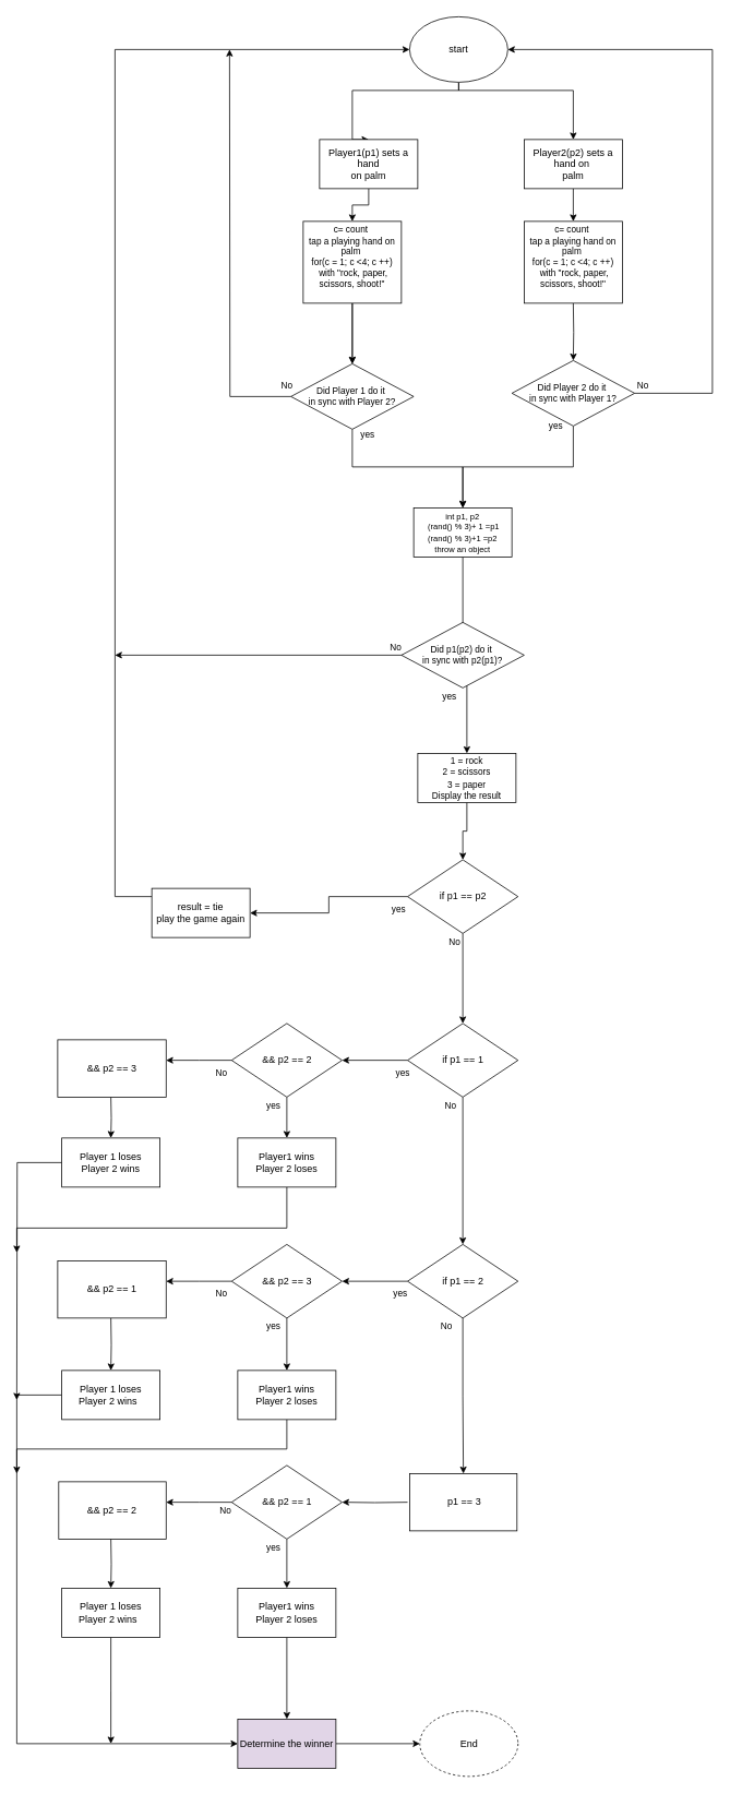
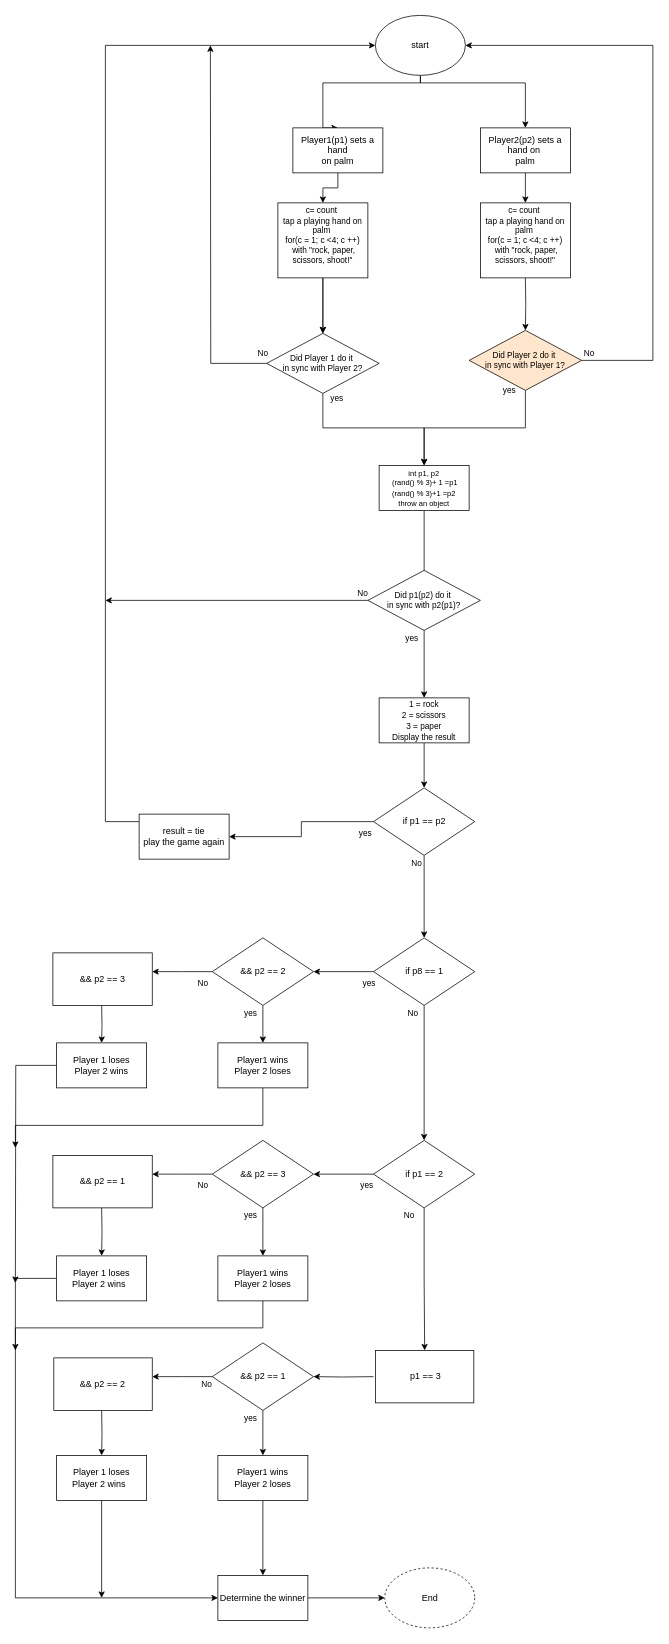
  <mxCell id="0" />
  <mxCell id="1" parent="0" />
  <mxCell id="2" style="edgeStyle=orthogonalEdgeStyle;rounded=0;orthogonalLoop=1;jettySize=auto;html=1;entryX=0.5;entryY=0;entryDx=0;entryDy=0;fontSize=11;" parent="1" source="4" target="6" edge="1"><mxGeometry relative="1" as="geometry"><Array as="points"><mxPoint x="560" y="110" /><mxPoint x="430" y="110" /></Array></mxGeometry></mxCell>
  <mxCell id="3" style="edgeStyle=orthogonalEdgeStyle;rounded=0;orthogonalLoop=1;jettySize=auto;html=1;fontSize=11;" parent="1" source="4" target="11" edge="1"><mxGeometry relative="1" as="geometry"><Array as="points"><mxPoint x="560" y="110" /><mxPoint x="700" y="110" /></Array></mxGeometry></mxCell>
  <mxCell id="4" value="start" style="ellipse;whiteSpace=wrap;html=1;" parent="1" vertex="1"><mxGeometry x="500" y="20" width="120" height="80" as="geometry" /></mxCell>
  <mxCell id="5" value="" style="edgeStyle=orthogonalEdgeStyle;rounded=0;orthogonalLoop=1;jettySize=auto;html=1;" parent="1" source="6" target="9" edge="1"><mxGeometry relative="1" as="geometry" /></mxCell>
  <mxCell id="6" value="Player1(p1) sets a hand&lt;br&gt;on palm" style="whiteSpace=wrap;html=1;" parent="1" vertex="1"><mxGeometry x="390" y="170" width="120" height="60" as="geometry" /></mxCell>
  <mxCell id="7" value="" style="edgeStyle=orthogonalEdgeStyle;rounded=0;orthogonalLoop=1;jettySize=auto;html=1;fontSize=11;" parent="1" source="9" target="15" edge="1"><mxGeometry relative="1" as="geometry" /></mxCell>
  <mxCell id="8" value="" style="edgeStyle=orthogonalEdgeStyle;rounded=0;orthogonalLoop=1;jettySize=auto;html=1;fontSize=11;" parent="1" source="9" target="15" edge="1"><mxGeometry relative="1" as="geometry" /></mxCell>
  <mxCell id="9" value="&lt;font style=&quot;font-size: 11px&quot;&gt;c= count&amp;nbsp;&lt;br style=&quot;font-size: 11px&quot;&gt;tap a playing hand on palm&amp;nbsp;&lt;br style=&quot;font-size: 11px&quot;&gt;for(c = 1; c &amp;lt;4; c ++)&lt;br style=&quot;font-size: 11px&quot;&gt;&amp;nbsp;with &quot;rock, paper, scissors, shoot!&quot;&lt;br&gt;&lt;br&gt;&lt;/font&gt;" style="whiteSpace=wrap;html=1;fontSize=11;" parent="1" vertex="1"><mxGeometry x="370" y="270" width="120" height="100" as="geometry" /></mxCell>
  <mxCell id="10" value="" style="edgeStyle=orthogonalEdgeStyle;rounded=0;orthogonalLoop=1;jettySize=auto;html=1;fontSize=11;" parent="1" source="11" target="86" edge="1"><mxGeometry relative="1" as="geometry" /></mxCell>
  <mxCell id="11" value="&lt;span&gt;Player2(p2) sets a hand on&amp;nbsp;&lt;/span&gt;&lt;br&gt;palm" style="whiteSpace=wrap;html=1;" parent="1" vertex="1"><mxGeometry x="640" y="170" width="120" height="60" as="geometry" /></mxCell>
  <mxCell id="12" value="" style="edgeStyle=orthogonalEdgeStyle;rounded=0;orthogonalLoop=1;jettySize=auto;html=1;fontSize=11;" parent="1" target="18" edge="1"><mxGeometry relative="1" as="geometry"><mxPoint x="700" y="370" as="sourcePoint" /></mxGeometry></mxCell>
  <mxCell id="13" value="" style="edgeStyle=orthogonalEdgeStyle;rounded=0;orthogonalLoop=1;jettySize=auto;html=1;fontSize=11;" parent="1" source="15" target="20" edge="1"><mxGeometry relative="1" as="geometry"><Array as="points"><mxPoint x="430" y="570" /><mxPoint x="565" y="570" /></Array></mxGeometry></mxCell>
  <mxCell id="14" style="edgeStyle=orthogonalEdgeStyle;rounded=0;orthogonalLoop=1;jettySize=auto;html=1;" parent="1" source="15" edge="1"><mxGeometry relative="1" as="geometry"><mxPoint x="280" y="60" as="targetPoint" /></mxGeometry></mxCell>
  <mxCell id="15" value="Did Player 1 do it&amp;nbsp;&lt;br style=&quot;font-size: 11px;&quot;&gt;in sync with Player 2?" style="rhombus;whiteSpace=wrap;html=1;fontSize=11;" parent="1" vertex="1"><mxGeometry x="355" y="444" width="150" height="80" as="geometry" /></mxCell>
  <mxCell id="16" style="edgeStyle=orthogonalEdgeStyle;rounded=0;orthogonalLoop=1;jettySize=auto;html=1;entryX=0.5;entryY=0;entryDx=0;entryDy=0;fontSize=11;" parent="1" source="18" target="20" edge="1"><mxGeometry relative="1" as="geometry" /></mxCell>
  <mxCell id="17" style="edgeStyle=orthogonalEdgeStyle;rounded=0;orthogonalLoop=1;jettySize=auto;html=1;entryX=1;entryY=0.5;entryDx=0;entryDy=0;" parent="1" source="18" target="4" edge="1"><mxGeometry relative="1" as="geometry"><Array as="points"><mxPoint x="870" y="480" /><mxPoint x="870" y="60" /></Array></mxGeometry></mxCell>
- <mxCell id="18" value="Did Player 2 do it&amp;nbsp;&lt;br style=&quot;font-size: 11px;&quot;&gt;in sync with Player 1?" style="rhombus;whiteSpace=wrap;html=1;fontSize=11;" parent="1" vertex="1"><mxGeometry x="625" y="440" width="150" height="80" as="geometry" /></mxCell>
+ <mxCell id="18" value="Did Player 2 do it&amp;nbsp;&lt;br style=&quot;font-size: 11px;&quot;&gt;in sync with Player 1?" style="rhombus;whiteSpace=wrap;html=1;fontSize=11;fillColor=#ffe6cc;" parent="1" vertex="1"><mxGeometry x="625" y="440" width="150" height="80" as="geometry" /></mxCell>
  <mxCell id="19" value="" style="edgeStyle=orthogonalEdgeStyle;rounded=0;orthogonalLoop=1;jettySize=auto;html=1;" parent="1" source="20" target="22" edge="1"><mxGeometry relative="1" as="geometry" /></mxCell>
  <mxCell id="20" value="&lt;font style=&quot;font-size: 10px&quot;&gt;int p1, p2&lt;br&gt;&amp;nbsp;(rand() % 3)+ 1 =p1&lt;br&gt;(rand() % 3)+1 =p2&lt;br&gt;throw an object&lt;/font&gt;" style="whiteSpace=wrap;html=1;fontSize=11;" parent="1" vertex="1"><mxGeometry x="505" y="620" width="120" height="60" as="geometry" /></mxCell>
  <mxCell id="21" value="" style="edgeStyle=orthogonalEdgeStyle;rounded=0;orthogonalLoop=1;jettySize=auto;html=1;" parent="1" source="22" target="25" edge="1"><mxGeometry relative="1" as="geometry" /></mxCell>
- <mxCell id="22" value="&lt;font style=&quot;font-size: 11px&quot;&gt;1 = rock&lt;br&gt;2 = scissors&lt;br&gt;3 = paper&lt;br&gt;Display the result&lt;/font&gt;" style="whiteSpace=wrap;html=1;" parent="1" vertex="1"><mxGeometry x="510" y="920" width="120" height="60" as="geometry" /></mxCell>
+ <mxCell id="22" value="&lt;font style=&quot;font-size: 11px&quot;&gt;1 = rock&lt;br&gt;2 = scissors&lt;br&gt;3 = paper&lt;br&gt;Display the result&lt;/font&gt;" style="whiteSpace=wrap;html=1;" parent="1" vertex="1"><mxGeometry x="505" y="930" width="120" height="60" as="geometry" /></mxCell>
  <mxCell id="23" value="" style="edgeStyle=orthogonalEdgeStyle;rounded=0;orthogonalLoop=1;jettySize=auto;html=1;" parent="1" source="25" target="27" edge="1"><mxGeometry relative="1" as="geometry" /></mxCell>
  <mxCell id="24" value="" style="edgeStyle=orthogonalEdgeStyle;rounded=0;orthogonalLoop=1;jettySize=auto;html=1;" parent="1" source="25" target="30" edge="1"><mxGeometry relative="1" as="geometry" /></mxCell>
  <mxCell id="25" value="if p1 == p2" style="rhombus;whiteSpace=wrap;html=1;" parent="1" vertex="1"><mxGeometry x="497.5" y="1050" width="135" height="90" as="geometry" /></mxCell>
  <mxCell id="26" style="edgeStyle=orthogonalEdgeStyle;rounded=0;orthogonalLoop=1;jettySize=auto;html=1;entryX=0;entryY=0.5;entryDx=0;entryDy=0;" parent="1" source="27" target="4" edge="1"><mxGeometry relative="1" as="geometry"><Array as="points"><mxPoint x="140" y="1095" /><mxPoint x="140" y="60" /></Array></mxGeometry></mxCell>
  <mxCell id="27" value="result = tie&lt;br&gt;play the game again" style="whiteSpace=wrap;html=1;" parent="1" vertex="1"><mxGeometry x="185" y="1085" width="120" height="60" as="geometry" /></mxCell>
  <mxCell id="28" value="" style="edgeStyle=orthogonalEdgeStyle;rounded=0;orthogonalLoop=1;jettySize=auto;html=1;" parent="1" source="30" target="33" edge="1"><mxGeometry relative="1" as="geometry" /></mxCell>
  <mxCell id="29" value="" style="edgeStyle=orthogonalEdgeStyle;rounded=0;orthogonalLoop=1;jettySize=auto;html=1;fontSize=11;" parent="1" source="30" target="41" edge="1"><mxGeometry relative="1" as="geometry" /></mxCell>
- <mxCell id="30" value="if p1 == 1" style="rhombus;whiteSpace=wrap;html=1;" parent="1" vertex="1"><mxGeometry x="497.5" y="1250" width="135" height="90" as="geometry" /></mxCell>
+ <mxCell id="30" value="if p8 == 1" style="rhombus;whiteSpace=wrap;html=1;" parent="1" vertex="1"><mxGeometry x="497.5" y="1250" width="135" height="90" as="geometry" /></mxCell>
  <mxCell id="31" value="" style="edgeStyle=orthogonalEdgeStyle;rounded=0;orthogonalLoop=1;jettySize=auto;html=1;fontSize=11;" parent="1" source="33" target="46" edge="1"><mxGeometry relative="1" as="geometry" /></mxCell>
  <mxCell id="32" style="edgeStyle=orthogonalEdgeStyle;rounded=0;orthogonalLoop=1;jettySize=auto;html=1;fontSize=11;" parent="1" source="33" target="84" edge="1"><mxGeometry relative="1" as="geometry" /></mxCell>
  <mxCell id="33" value="&lt;span&gt;if p1 == 2&lt;/span&gt;" style="rhombus;whiteSpace=wrap;html=1;" parent="1" vertex="1"><mxGeometry x="497.5" y="1520" width="135" height="90" as="geometry" /></mxCell>
  <mxCell id="34" value="" style="edgeStyle=orthogonalEdgeStyle;rounded=0;orthogonalLoop=1;jettySize=auto;html=1;" parent="1" source="35" target="36" edge="1"><mxGeometry relative="1" as="geometry" /></mxCell>
- <mxCell id="35" value="Determine the winner" style="whiteSpace=wrap;html=1;fillColor=#e1d5e7;" parent="1" vertex="1"><mxGeometry x="290" y="2100" width="120" height="60" as="geometry" /></mxCell>
+ <mxCell id="35" value="Determine the winner" style="whiteSpace=wrap;html=1;" parent="1" vertex="1"><mxGeometry x="290" y="2100" width="120" height="60" as="geometry" /></mxCell>
  <mxCell id="36" value="End" style="ellipse;whiteSpace=wrap;html=1;dashed=1;" parent="1" vertex="1"><mxGeometry x="512.5" y="2090" width="120" height="80" as="geometry" /></mxCell>
  <mxCell id="37" style="edgeStyle=orthogonalEdgeStyle;rounded=0;orthogonalLoop=1;jettySize=auto;html=1;fontSize=11;" parent="1" source="38" edge="1"><mxGeometry relative="1" as="geometry"><mxPoint x="140" y="800" as="targetPoint" /></mxGeometry></mxCell>
  <mxCell id="38" value="Did p1(p2) do it&amp;nbsp;&lt;br style=&quot;font-size: 11px&quot;&gt;in sync with p2(p1)?" style="rhombus;whiteSpace=wrap;html=1;fontSize=11;" parent="1" vertex="1"><mxGeometry x="490" y="760" width="150" height="80" as="geometry" /></mxCell>
  <mxCell id="39" value="" style="edgeStyle=orthogonalEdgeStyle;rounded=0;orthogonalLoop=1;jettySize=auto;html=1;fontSize=11;" parent="1" source="41" edge="1"><mxGeometry relative="1" as="geometry"><mxPoint x="202.5" y="1295" as="targetPoint" /></mxGeometry></mxCell>
  <mxCell id="40" value="" style="edgeStyle=orthogonalEdgeStyle;rounded=0;orthogonalLoop=1;jettySize=auto;html=1;fontSize=11;" parent="1" source="41" target="49" edge="1"><mxGeometry relative="1" as="geometry" /></mxCell>
  <mxCell id="41" value="&amp;amp;&amp;amp; p2 == 2" style="rhombus;whiteSpace=wrap;html=1;" parent="1" vertex="1"><mxGeometry x="282.5" y="1250" width="135" height="90" as="geometry" /></mxCell>
  <mxCell id="42" value="" style="edgeStyle=orthogonalEdgeStyle;rounded=0;orthogonalLoop=1;jettySize=auto;html=1;fontSize=11;" parent="1" target="51" edge="1"><mxGeometry relative="1" as="geometry"><mxPoint x="135" y="1340" as="sourcePoint" /></mxGeometry></mxCell>
  <mxCell id="43" value="" style="edgeStyle=orthogonalEdgeStyle;rounded=0;orthogonalLoop=1;jettySize=auto;html=1;fontSize=11;" parent="1" target="58" edge="1"><mxGeometry relative="1" as="geometry"><mxPoint x="497.5" y="1835" as="sourcePoint" /></mxGeometry></mxCell>
  <mxCell id="44" value="" style="edgeStyle=orthogonalEdgeStyle;rounded=0;orthogonalLoop=1;jettySize=auto;html=1;fontSize=11;" parent="1" source="46" edge="1"><mxGeometry relative="1" as="geometry"><mxPoint x="202.5" y="1565" as="targetPoint" /></mxGeometry></mxCell>
  <mxCell id="45" value="" style="edgeStyle=orthogonalEdgeStyle;rounded=0;orthogonalLoop=1;jettySize=auto;html=1;fontSize=11;" parent="1" source="46" target="53" edge="1"><mxGeometry relative="1" as="geometry" /></mxCell>
  <mxCell id="46" value="&lt;span&gt;&amp;amp;&amp;amp; p2 == 3&lt;/span&gt;" style="rhombus;whiteSpace=wrap;html=1;" parent="1" vertex="1"><mxGeometry x="282.5" y="1520" width="135" height="90" as="geometry" /></mxCell>
  <mxCell id="47" value="" style="edgeStyle=orthogonalEdgeStyle;rounded=0;orthogonalLoop=1;jettySize=auto;html=1;fontSize=11;" parent="1" target="55" edge="1"><mxGeometry relative="1" as="geometry"><mxPoint x="135" y="1610" as="sourcePoint" /></mxGeometry></mxCell>
  <mxCell id="48" style="edgeStyle=orthogonalEdgeStyle;rounded=0;orthogonalLoop=1;jettySize=auto;html=1;fontSize=11;" parent="1" source="49" edge="1"><mxGeometry relative="1" as="geometry"><mxPoint x="20" y="1530" as="targetPoint" /><Array as="points"><mxPoint x="350" y="1500" /><mxPoint x="20" y="1500" /></Array></mxGeometry></mxCell>
  <mxCell id="49" value="Player1 wins&lt;br&gt;Player 2 loses" style="whiteSpace=wrap;html=1;" parent="1" vertex="1"><mxGeometry x="290" y="1390" width="120" height="60" as="geometry" /></mxCell>
  <mxCell id="50" style="edgeStyle=orthogonalEdgeStyle;rounded=0;orthogonalLoop=1;jettySize=auto;html=1;fontSize=11;" parent="1" source="51" edge="1"><mxGeometry relative="1" as="geometry"><mxPoint x="20" y="1710" as="targetPoint" /></mxGeometry></mxCell>
  <mxCell id="51" value="Player 1 loses&lt;br&gt;Player 2 wins" style="whiteSpace=wrap;html=1;" parent="1" vertex="1"><mxGeometry x="75" y="1390" width="120" height="60" as="geometry" /></mxCell>
  <mxCell id="52" style="edgeStyle=orthogonalEdgeStyle;rounded=0;orthogonalLoop=1;jettySize=auto;html=1;fontSize=11;" parent="1" source="53" edge="1"><mxGeometry relative="1" as="geometry"><mxPoint x="20" y="1800" as="targetPoint" /><Array as="points"><mxPoint x="350" y="1770" /><mxPoint x="20" y="1770" /></Array></mxGeometry></mxCell>
  <mxCell id="53" value="&lt;span&gt;Player1 wins&lt;/span&gt;&lt;br&gt;&lt;span&gt;Player 2 loses&lt;/span&gt;" style="whiteSpace=wrap;html=1;" parent="1" vertex="1"><mxGeometry x="290" y="1674" width="120" height="60" as="geometry" /></mxCell>
  <mxCell id="54" style="edgeStyle=orthogonalEdgeStyle;rounded=0;orthogonalLoop=1;jettySize=auto;html=1;fontSize=11;entryX=0;entryY=0.5;entryDx=0;entryDy=0;" parent="1" source="55" target="35" edge="1"><mxGeometry relative="1" as="geometry"><mxPoint x="150" y="2130" as="targetPoint" /><Array as="points"><mxPoint x="20" y="1704" /><mxPoint x="20" y="2130" /></Array></mxGeometry></mxCell>
  <mxCell id="55" value="&lt;span&gt;Player 1 loses&lt;/span&gt;&lt;br&gt;&lt;span&gt;Player 2 wins&amp;nbsp;&amp;nbsp;&lt;/span&gt;" style="whiteSpace=wrap;html=1;" parent="1" vertex="1"><mxGeometry x="75" y="1674" width="120" height="60" as="geometry" /></mxCell>
  <mxCell id="56" value="" style="edgeStyle=orthogonalEdgeStyle;rounded=0;orthogonalLoop=1;jettySize=auto;html=1;fontSize=11;" parent="1" source="58" edge="1"><mxGeometry relative="1" as="geometry"><mxPoint x="202.5" y="1835" as="targetPoint" /></mxGeometry></mxCell>
  <mxCell id="57" value="" style="edgeStyle=orthogonalEdgeStyle;rounded=0;orthogonalLoop=1;jettySize=auto;html=1;fontSize=11;" parent="1" source="58" target="61" edge="1"><mxGeometry relative="1" as="geometry" /></mxCell>
  <mxCell id="58" value="&amp;amp;&amp;amp; p2 == 1" style="rhombus;whiteSpace=wrap;html=1;" parent="1" vertex="1"><mxGeometry x="282.5" y="1790" width="135" height="90" as="geometry" /></mxCell>
  <mxCell id="59" value="" style="edgeStyle=orthogonalEdgeStyle;rounded=0;orthogonalLoop=1;jettySize=auto;html=1;fontSize=11;" parent="1" target="63" edge="1"><mxGeometry relative="1" as="geometry"><mxPoint x="135" y="1880" as="sourcePoint" /></mxGeometry></mxCell>
  <mxCell id="60" style="edgeStyle=orthogonalEdgeStyle;rounded=0;orthogonalLoop=1;jettySize=auto;html=1;entryX=0.5;entryY=0;entryDx=0;entryDy=0;fontSize=11;" parent="1" source="61" target="35" edge="1"><mxGeometry relative="1" as="geometry" /></mxCell>
  <mxCell id="61" value="&lt;span&gt;Player1 wins&lt;/span&gt;&lt;br&gt;&lt;span&gt;Player 2 loses&lt;/span&gt;" style="whiteSpace=wrap;html=1;" parent="1" vertex="1"><mxGeometry x="290" y="1940" width="120" height="60" as="geometry" /></mxCell>
  <mxCell id="62" style="edgeStyle=orthogonalEdgeStyle;rounded=0;orthogonalLoop=1;jettySize=auto;html=1;fontSize=11;" parent="1" source="63" edge="1"><mxGeometry relative="1" as="geometry"><mxPoint x="135" y="2130" as="targetPoint" /></mxGeometry></mxCell>
  <mxCell id="63" value="&lt;span&gt;Player 1 loses&lt;/span&gt;&lt;br&gt;&lt;span&gt;Player 2 wins&amp;nbsp;&amp;nbsp;&lt;/span&gt;" style="whiteSpace=wrap;html=1;" parent="1" vertex="1"><mxGeometry x="75" y="1940" width="120" height="60" as="geometry" /></mxCell>
  <mxCell id="64" value="yes&amp;nbsp;" style="text;html=1;align=center;verticalAlign=middle;resizable=0;points=[];autosize=1;fontSize=11;" parent="1" vertex="1"><mxGeometry x="430" y="520" width="40" height="20" as="geometry" /></mxCell>
  <mxCell id="65" value="yes&amp;nbsp;" style="text;html=1;align=center;verticalAlign=middle;resizable=0;points=[];autosize=1;fontSize=11;" parent="1" vertex="1"><mxGeometry x="660" y="510" width="40" height="20" as="geometry" /></mxCell>
  <mxCell id="66" value="No" style="text;html=1;align=center;verticalAlign=middle;resizable=0;points=[];autosize=1;fontSize=11;" parent="1" vertex="1"><mxGeometry x="335" y="460" width="30" height="20" as="geometry" /></mxCell>
  <mxCell id="67" value="No" style="text;html=1;align=center;verticalAlign=middle;resizable=0;points=[];autosize=1;fontSize=11;" parent="1" vertex="1"><mxGeometry x="770" y="460" width="30" height="20" as="geometry" /></mxCell>
  <mxCell id="68" value="yes&amp;nbsp;" style="text;html=1;align=center;verticalAlign=middle;resizable=0;points=[];autosize=1;fontSize=11;" parent="1" vertex="1"><mxGeometry x="530" y="840" width="40" height="20" as="geometry" /></mxCell>
  <mxCell id="69" value="No" style="text;html=1;align=center;verticalAlign=middle;resizable=0;points=[];autosize=1;fontSize=11;" parent="1" vertex="1"><mxGeometry x="467.5" y="780" width="30" height="20" as="geometry" /></mxCell>
  <mxCell id="70" value="yes&amp;nbsp;" style="text;html=1;align=center;verticalAlign=middle;resizable=0;points=[];autosize=1;fontSize=11;" parent="1" vertex="1"><mxGeometry x="467.5" y="1100" width="40" height="20" as="geometry" /></mxCell>
  <mxCell id="71" value="No" style="text;html=1;align=center;verticalAlign=middle;resizable=0;points=[];autosize=1;fontSize=11;" parent="1" vertex="1"><mxGeometry x="540" y="1140" width="30" height="20" as="geometry" /></mxCell>
  <mxCell id="72" value="No" style="text;html=1;align=center;verticalAlign=middle;resizable=0;points=[];autosize=1;fontSize=11;" parent="1" vertex="1"><mxGeometry x="535" y="1340" width="30" height="20" as="geometry" /></mxCell>
  <mxCell id="73" value="yes&amp;nbsp;" style="text;html=1;align=center;verticalAlign=middle;resizable=0;points=[];autosize=1;fontSize=11;" parent="1" vertex="1"><mxGeometry x="472.5" y="1300" width="40" height="20" as="geometry" /></mxCell>
  <mxCell id="74" value="yes&amp;nbsp;" style="text;html=1;align=center;verticalAlign=middle;resizable=0;points=[];autosize=1;fontSize=11;" parent="1" vertex="1"><mxGeometry x="315" y="1340" width="40" height="20" as="geometry" /></mxCell>
  <mxCell id="75" value="No" style="text;html=1;align=center;verticalAlign=middle;resizable=0;points=[];autosize=1;fontSize=11;" parent="1" vertex="1"><mxGeometry x="255" y="1300" width="30" height="20" as="geometry" /></mxCell>
  <mxCell id="76" value="No" style="text;html=1;align=center;verticalAlign=middle;resizable=0;points=[];autosize=1;fontSize=11;" parent="1" vertex="1"><mxGeometry x="530" y="1610" width="30" height="20" as="geometry" /></mxCell>
  <mxCell id="77" value="yes&amp;nbsp;" style="text;html=1;align=center;verticalAlign=middle;resizable=0;points=[];autosize=1;fontSize=11;" parent="1" vertex="1"><mxGeometry x="470" y="1570" width="40" height="20" as="geometry" /></mxCell>
  <mxCell id="78" value="yes&amp;nbsp;" style="text;html=1;align=center;verticalAlign=middle;resizable=0;points=[];autosize=1;fontSize=11;" parent="1" vertex="1"><mxGeometry x="315" y="1610" width="40" height="20" as="geometry" /></mxCell>
  <mxCell id="79" value="No" style="text;html=1;align=center;verticalAlign=middle;resizable=0;points=[];autosize=1;fontSize=11;" parent="1" vertex="1"><mxGeometry x="255" y="1570" width="30" height="20" as="geometry" /></mxCell>
  <mxCell id="80" value="&lt;span style=&quot;font-size: 12px&quot;&gt;&amp;amp;&amp;amp; p2 == 3&lt;/span&gt;" style="rounded=0;whiteSpace=wrap;html=1;fontSize=11;" parent="1" vertex="1"><mxGeometry x="70" y="1270" width="132.5" height="70" as="geometry" /></mxCell>
  <mxCell id="81" value="&lt;span style=&quot;font-size: 12px&quot;&gt;&amp;amp;&amp;amp; p2 == 1&lt;/span&gt;" style="rounded=0;whiteSpace=wrap;html=1;fontSize=11;" parent="1" vertex="1"><mxGeometry x="70" y="1540" width="132.5" height="70" as="geometry" /></mxCell>
  <mxCell id="82" value="&lt;span style=&quot;font-size: 12px&quot;&gt;&amp;amp;&amp;amp; p2 == 2&lt;/span&gt;" style="rounded=0;whiteSpace=wrap;html=1;fontSize=11;" parent="1" vertex="1"><mxGeometry x="71.25" y="1810" width="131.25" height="70" as="geometry" /></mxCell>
  <mxCell id="83" value="No" style="text;html=1;align=center;verticalAlign=middle;resizable=0;points=[];autosize=1;fontSize=11;" parent="1" vertex="1"><mxGeometry x="260" y="1835" width="30" height="20" as="geometry" /></mxCell>
  <mxCell id="84" value="&lt;span style=&quot;font-size: 12px&quot;&gt;&amp;nbsp;p1 == 3&lt;/span&gt;" style="rounded=0;whiteSpace=wrap;html=1;fontSize=11;" parent="1" vertex="1"><mxGeometry x="500" y="1800" width="131.25" height="70" as="geometry" /></mxCell>
  <mxCell id="85" value="yes&amp;nbsp;" style="text;html=1;align=center;verticalAlign=middle;resizable=0;points=[];autosize=1;fontSize=11;" parent="1" vertex="1"><mxGeometry x="315" y="1880" width="40" height="20" as="geometry" /></mxCell>
  <mxCell id="86" value="&lt;font style=&quot;font-size: 11px&quot;&gt;c= count&amp;nbsp;&lt;br style=&quot;font-size: 11px&quot;&gt;tap a playing hand on palm&amp;nbsp;&lt;br style=&quot;font-size: 11px&quot;&gt;for(c = 1; c &amp;lt;4; c ++)&lt;br style=&quot;font-size: 11px&quot;&gt;&amp;nbsp;with &quot;rock, paper, scissors, shoot!&quot;&lt;br&gt;&lt;br&gt;&lt;/font&gt;" style="whiteSpace=wrap;html=1;fontSize=11;" parent="1" vertex="1"><mxGeometry x="640" y="270" width="120" height="100" as="geometry" /></mxCell>
